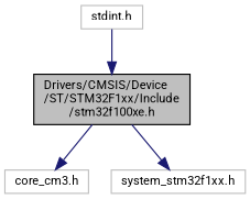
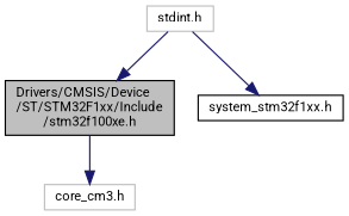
  digraph {
    fontname=Roboto
    node [color=black fillcolor=white fontname=Roboto fontsize=10 shape=record style=filled]
    edge [color=midnightblue fontname=Roboto fontsize=10 labelfontname=Helvetica labelfontsize=10 style=solid]
    n1 [fillcolor=grey75 fontcolor=black height=0.2 label="Drivers/CMSIS/Device\l/ST/STM32F1xx/Include\l/stm32f100xe.h" width=0.4]
    n2 [color=grey75 height=0.2 label="core_cm3.h" width=0.4]
-   n3 [color=grey75 height=0.2 label="system_stm32f1xx.h" width=0.4]
+   n3 [height=0.2 label="system_stm32f1xx.h" width=0.4]
    n4 [color=grey75 height=0.2 label="stdint.h" width=0.4]
    n1 -> n2
-   n1 -> n3
+   n4 -> n3
    n4 -> n1
  }
